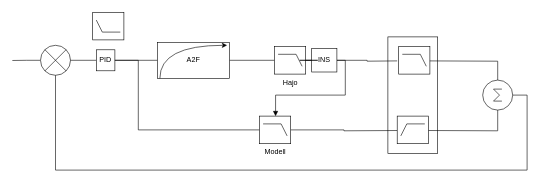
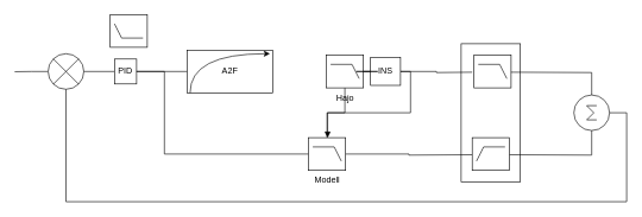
  <mxCell id="0" />
  <mxCell id="1" parent="0" />
  <mxCell id="2" value="" style="rounded=0;whiteSpace=wrap;html=1;" vertex="1" parent="1"><mxGeometry x="646" y="61" width="83" height="194" as="geometry" /></mxCell>
  <mxCell id="3" style="edgeStyle=orthogonalEdgeStyle;rounded=0;orthogonalLoop=1;jettySize=auto;html=1;exitX=0;exitY=0.5;exitDx=0;exitDy=0;exitPerimeter=0;endArrow=none;endFill=0;" edge="1" parent="1" source="4"><mxGeometry relative="1" as="geometry"><mxPoint x="20.083" y="100.333" as="targetPoint" /></mxGeometry></mxCell>
  <mxCell id="4" value="" style="verticalLabelPosition=bottom;shadow=0;dashed=0;align=center;html=1;verticalAlign=top;shape=mxgraph.electrical.abstract.multiplier;" vertex="1" parent="1"><mxGeometry x="67" y="75" width="50" height="50" as="geometry" /></mxCell>
  <mxCell id="5" style="edgeStyle=orthogonalEdgeStyle;rounded=0;orthogonalLoop=1;jettySize=auto;html=1;entryX=0.5;entryY=1;entryDx=0;entryDy=0;entryPerimeter=0;endArrow=none;endFill=0;" edge="1" parent="1" target="23"><mxGeometry relative="1" as="geometry"><mxPoint x="713.5" y="217" as="sourcePoint" /></mxGeometry></mxCell>
- <mxCell id="6" style="edgeStyle=orthogonalEdgeStyle;rounded=0;orthogonalLoop=1;jettySize=auto;html=1;entryX=1;entryY=0.5;entryDx=0;entryDy=0;endArrow=none;endFill=0;" edge="1" parent="1" source="8" target="12"><mxGeometry relative="1" as="geometry" /></mxCell>
+ <mxCell id="6" style="edgeStyle=orthogonalEdgeStyle;rounded=0;orthogonalLoop=1;jettySize=auto;html=1;endArrow=none;endFill=0;" edge="1" parent="1" source="8" target="16"><mxGeometry relative="1" as="geometry" /></mxCell>
  <mxCell id="7" style="edgeStyle=orthogonalEdgeStyle;rounded=0;orthogonalLoop=1;jettySize=auto;html=1;entryX=0;entryY=0.5;entryDx=0;entryDy=0;entryPerimeter=0;endArrow=none;endFill=0;startArrow=none;" edge="1" parent="1" source="20"><mxGeometry relative="1" as="geometry"><mxPoint x="661.5" y="101" as="targetPoint" /></mxGeometry></mxCell>
  <mxCell id="8" value="Hajo" style="verticalLabelPosition=bottom;shadow=0;dashed=0;align=center;html=1;verticalAlign=top;shape=mxgraph.electrical.logic_gates.lowpass_filter;" vertex="1" parent="1"><mxGeometry x="457" y="77" width="52" height="46" as="geometry" /></mxCell>
  <mxCell id="9" style="edgeStyle=orthogonalEdgeStyle;rounded=0;orthogonalLoop=1;jettySize=auto;html=1;entryX=1;entryY=0.5;entryDx=0;entryDy=0;entryPerimeter=0;endArrow=none;endFill=0;" edge="1" parent="1" source="10" target="4"><mxGeometry relative="1" as="geometry" /></mxCell>
  <mxCell id="10" value="PID" style="rounded=0;whiteSpace=wrap;html=1;" vertex="1" parent="1"><mxGeometry x="160" y="82.5" width="31" height="35" as="geometry" /></mxCell>
  <mxCell id="11" style="edgeStyle=orthogonalEdgeStyle;rounded=0;orthogonalLoop=1;jettySize=auto;html=1;entryX=1;entryY=0.5;entryDx=0;entryDy=0;endArrow=none;endFill=0;" edge="1" parent="1" source="12" target="10"><mxGeometry relative="1" as="geometry" /></mxCell>
  <mxCell id="12" value="A2F" style="rounded=0;whiteSpace=wrap;html=1;" vertex="1" parent="1"><mxGeometry x="262" y="70" width="120" height="60" as="geometry" /></mxCell>
  <mxCell id="13" value="" style="curved=1;endArrow=classic;html=1;rounded=0;edgeStyle=orthogonalEdgeStyle;" edge="1" parent="1"><mxGeometry width="50" height="50" relative="1" as="geometry"><mxPoint x="266" y="130" as="sourcePoint" /><mxPoint x="378" y="75" as="targetPoint" /><Array as="points"><mxPoint x="266" y="75" /></Array></mxGeometry></mxCell>
  <mxCell id="14" style="edgeStyle=orthogonalEdgeStyle;rounded=0;orthogonalLoop=1;jettySize=auto;html=1;entryX=1;entryY=0.5;entryDx=0;entryDy=0;endArrow=none;endFill=0;" edge="1" parent="1" source="16" target="10"><mxGeometry relative="1" as="geometry"><Array as="points"><mxPoint x="230" y="216" /><mxPoint x="230" y="100" /></Array></mxGeometry></mxCell>
  <mxCell id="15" style="edgeStyle=orthogonalEdgeStyle;rounded=0;orthogonalLoop=1;jettySize=auto;html=1;entryX=0;entryY=0.5;entryDx=0;entryDy=0;entryPerimeter=0;endArrow=none;endFill=0;" edge="1" parent="1" source="16"><mxGeometry relative="1" as="geometry"><mxPoint x="661.5" y="217" as="targetPoint" /></mxGeometry></mxCell>
  <mxCell id="16" value="Modell" style="verticalLabelPosition=bottom;shadow=0;dashed=0;align=center;html=1;verticalAlign=top;shape=mxgraph.electrical.logic_gates.lowpass_filter;" vertex="1" parent="1"><mxGeometry x="432" y="193" width="52" height="46" as="geometry" /></mxCell>
  <mxCell id="17" value="" style="verticalLabelPosition=bottom;shadow=0;dashed=0;align=center;html=1;verticalAlign=top;shape=mxgraph.electrical.logic_gates.highpass_filter;flipV=1;" vertex="1" parent="1"><mxGeometry x="154" y="20" width="52" height="46" as="geometry" /></mxCell>
  <mxCell id="18" style="edgeStyle=orthogonalEdgeStyle;rounded=0;orthogonalLoop=1;jettySize=auto;html=1;entryX=0.5;entryY=0;entryDx=0;entryDy=0;entryPerimeter=0;endArrow=none;endFill=0;" edge="1" parent="1" target="23"><mxGeometry relative="1" as="geometry"><mxPoint x="713.5" y="101" as="sourcePoint" /></mxGeometry></mxCell>
  <mxCell id="19" style="edgeStyle=orthogonalEdgeStyle;rounded=0;orthogonalLoop=1;jettySize=auto;html=1;entryX=0.515;entryY=0.003;entryDx=0;entryDy=0;entryPerimeter=0;endArrow=block;endFill=1;" edge="1" parent="1" source="20" target="16"><mxGeometry relative="1" as="geometry"><Array as="points"><mxPoint x="575" y="100" /><mxPoint x="575" y="158" /><mxPoint x="459" y="158" /></Array></mxGeometry></mxCell>
  <mxCell id="20" value="INS" style="rounded=0;whiteSpace=wrap;html=1;" vertex="1" parent="1"><mxGeometry x="519" y="80.5" width="42" height="39" as="geometry" /></mxCell>
  <mxCell id="21" value="" style="edgeStyle=orthogonalEdgeStyle;rounded=0;orthogonalLoop=1;jettySize=auto;html=1;entryX=0;entryY=0.5;entryDx=0;entryDy=0;entryPerimeter=0;endArrow=none;endFill=0;" edge="1" parent="1" source="8" target="20"><mxGeometry relative="1" as="geometry"><mxPoint x="484" y="100.034" as="sourcePoint" /><mxPoint x="661.5" y="101" as="targetPoint" /></mxGeometry></mxCell>
  <mxCell id="22" style="edgeStyle=orthogonalEdgeStyle;rounded=0;orthogonalLoop=1;jettySize=auto;html=1;endArrow=none;endFill=0;" edge="1" parent="1" source="23" target="4"><mxGeometry relative="1" as="geometry"><Array as="points"><mxPoint x="878" y="158" /><mxPoint x="878" y="283" /><mxPoint x="92" y="283" /></Array></mxGeometry></mxCell>
  <mxCell id="23" value="" style="verticalLabelPosition=bottom;shadow=0;dashed=0;align=center;html=1;verticalAlign=top;shape=mxgraph.electrical.abstract.sum;" vertex="1" parent="1"><mxGeometry x="804" y="133" width="50" height="50" as="geometry" /></mxCell>
  <mxCell id="24" value="" style="verticalLabelPosition=bottom;shadow=0;dashed=0;align=center;html=1;verticalAlign=top;shape=mxgraph.electrical.logic_gates.lowpass_filter;" vertex="1" parent="1"><mxGeometry x="664" y="77" width="52" height="46" as="geometry" /></mxCell>
  <mxCell id="25" value="" style="verticalLabelPosition=bottom;shadow=0;dashed=0;align=center;html=1;verticalAlign=top;shape=mxgraph.electrical.logic_gates.highpass_filter;" vertex="1" parent="1"><mxGeometry x="661.5" y="193" width="52" height="46" as="geometry" /></mxCell>
